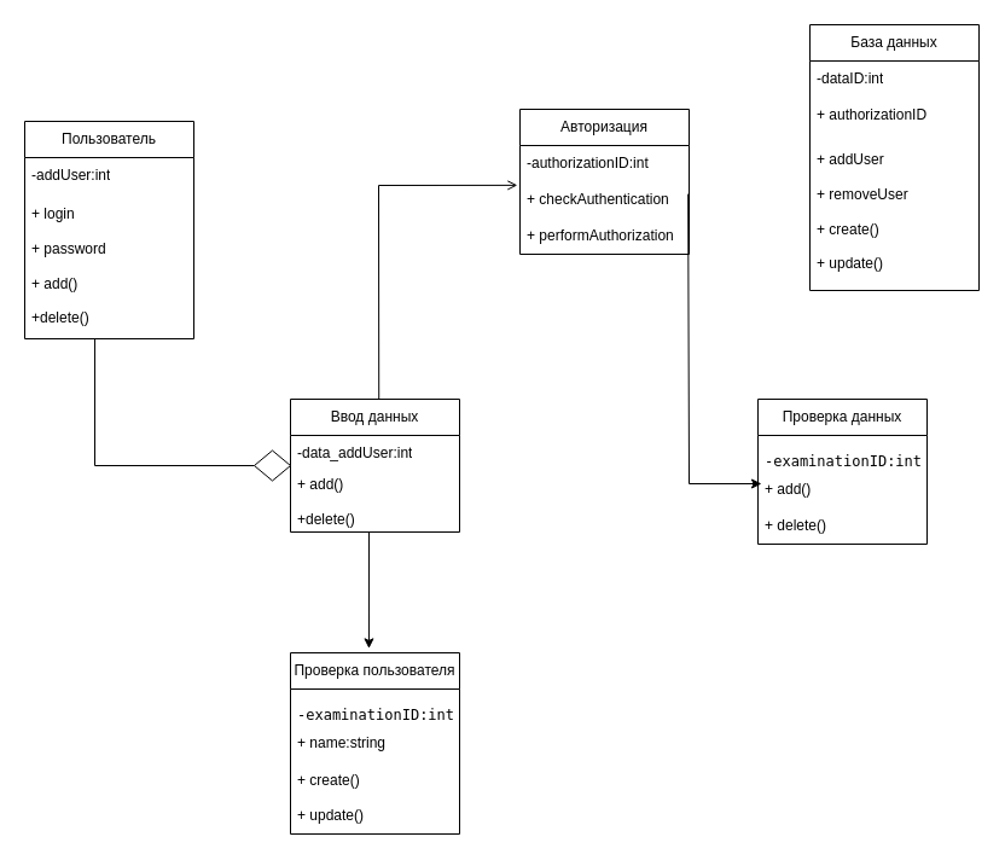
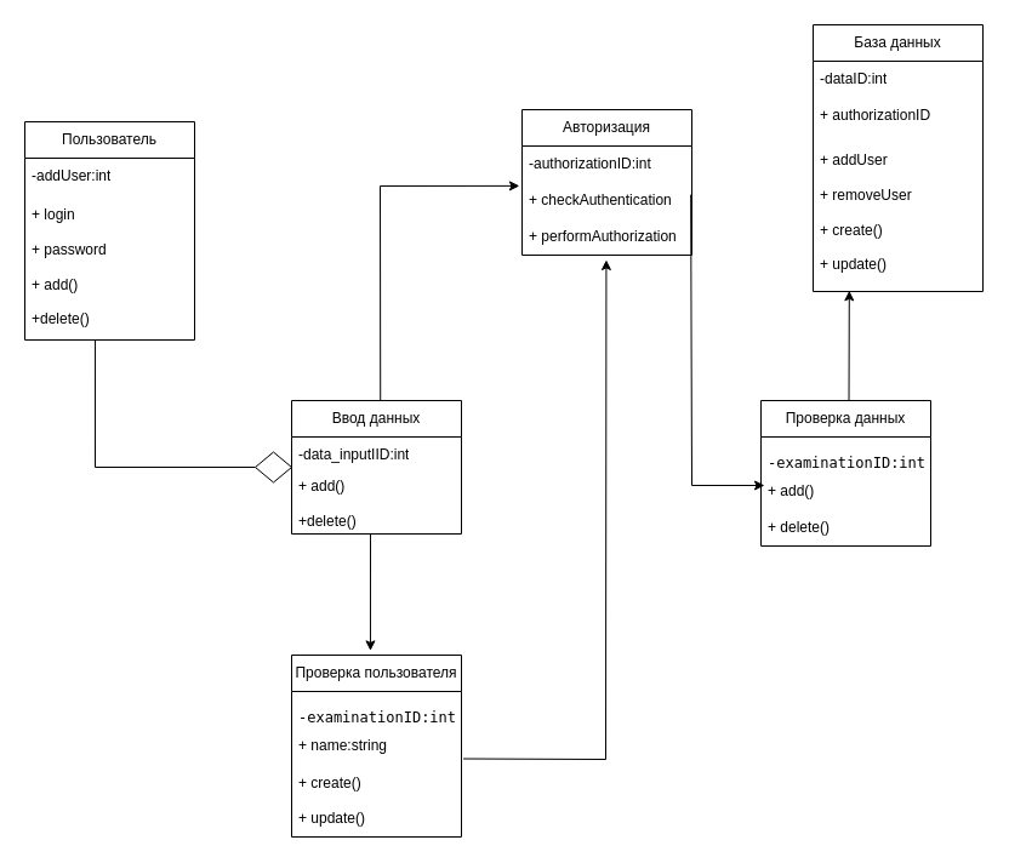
  <mxCell id="0" />
  <mxCell id="1" parent="0" />
  <mxCell id="2" value="Пользователь" style="swimlane;fontStyle=0;childLayout=stackLayout;horizontal=1;startSize=30;horizontalStack=0;resizeParent=1;resizeParentMax=0;resizeLast=0;collapsible=1;marginBottom=0;whiteSpace=wrap;html=1;" vertex="1" parent="1"><mxGeometry x="20" y="100" width="140" height="180" as="geometry" /></mxCell>
  <mxCell id="3" value="-addUser:int" style="text;strokeColor=none;fillColor=none;align=left;verticalAlign=middle;spacingLeft=4;spacingRight=4;overflow=hidden;points=[[0,0.5],[1,0.5]];portConstraint=eastwest;rotatable=0;whiteSpace=wrap;html=1;" vertex="1" parent="2"><mxGeometry y="30" width="140" height="30" as="geometry" /></mxCell>
  <mxCell id="4" value="&lt;div&gt;+ login&lt;/div&gt;&lt;div&gt;&lt;br&gt;&lt;/div&gt;&lt;div&gt;+ password&lt;/div&gt;&lt;div&gt;&lt;br&gt;&lt;/div&gt;&lt;div&gt;+ add()&lt;/div&gt;&lt;div&gt;&lt;br&gt;&lt;/div&gt;&lt;div&gt;+delete() &lt;br&gt;&lt;/div&gt;" style="text;strokeColor=none;fillColor=none;align=left;verticalAlign=middle;spacingLeft=4;spacingRight=4;overflow=hidden;points=[[0,0.5],[1,0.5]];portConstraint=eastwest;rotatable=0;whiteSpace=wrap;html=1;" vertex="1" parent="2"><mxGeometry y="60" width="140" height="120" as="geometry" /></mxCell>
  <mxCell id="5" value="Авторизация" style="swimlane;fontStyle=0;childLayout=stackLayout;horizontal=1;startSize=30;horizontalStack=0;resizeParent=1;resizeParentMax=0;resizeLast=0;collapsible=1;marginBottom=0;whiteSpace=wrap;html=1;" vertex="1" parent="1"><mxGeometry x="430" y="90" width="140" height="120" as="geometry" /></mxCell>
  <mxCell id="6" value="-authorizationID:int" style="text;strokeColor=none;fillColor=none;align=left;verticalAlign=middle;spacingLeft=4;spacingRight=4;overflow=hidden;points=[[0,0.5],[1,0.5]];portConstraint=eastwest;rotatable=0;whiteSpace=wrap;html=1;" vertex="1" parent="5"><mxGeometry y="30" width="140" height="30" as="geometry" /></mxCell>
  <mxCell id="7" value="+ checkAuthentication" style="text;strokeColor=none;fillColor=none;align=left;verticalAlign=middle;spacingLeft=4;spacingRight=4;overflow=hidden;points=[[0,0.5],[1,0.5]];portConstraint=eastwest;rotatable=0;whiteSpace=wrap;html=1;" vertex="1" parent="5"><mxGeometry y="60" width="140" height="30" as="geometry" /></mxCell>
  <mxCell id="8" value="+ performAuthorization" style="text;strokeColor=none;fillColor=none;align=left;verticalAlign=middle;spacingLeft=4;spacingRight=4;overflow=hidden;points=[[0,0.5],[1,0.5]];portConstraint=eastwest;rotatable=0;whiteSpace=wrap;html=1;" vertex="1" parent="5"><mxGeometry y="90" width="140" height="30" as="geometry" /></mxCell>
  <mxCell id="9" value="База данных" style="swimlane;fontStyle=0;childLayout=stackLayout;horizontal=1;startSize=30;horizontalStack=0;resizeParent=1;resizeParentMax=0;resizeLast=0;collapsible=1;marginBottom=0;whiteSpace=wrap;html=1;" vertex="1" parent="1"><mxGeometry x="670" y="20" width="140" height="220" as="geometry" /></mxCell>
  <mxCell id="10" value="-dataID:int" style="text;strokeColor=none;fillColor=none;align=left;verticalAlign=middle;spacingLeft=4;spacingRight=4;overflow=hidden;points=[[0,0.5],[1,0.5]];portConstraint=eastwest;rotatable=0;whiteSpace=wrap;html=1;" vertex="1" parent="9"><mxGeometry y="30" width="140" height="30" as="geometry" /></mxCell>
  <mxCell id="11" value="+ authorizationID" style="text;strokeColor=none;fillColor=none;align=left;verticalAlign=middle;spacingLeft=4;spacingRight=4;overflow=hidden;points=[[0,0.5],[1,0.5]];portConstraint=eastwest;rotatable=0;whiteSpace=wrap;html=1;" vertex="1" parent="9"><mxGeometry y="60" width="140" height="30" as="geometry" /></mxCell>
  <mxCell id="12" value="&lt;div&gt;+ addUser&lt;/div&gt;&lt;div&gt;&lt;br&gt;&lt;/div&gt;&lt;div&gt;+ removeUser&lt;/div&gt;&lt;div&gt;&lt;br&gt;&lt;/div&gt;&lt;div&gt;+ create()&lt;/div&gt;&lt;div&gt;&lt;br&gt;&lt;/div&gt;&lt;div&gt;+ update()&lt;br&gt;&lt;/div&gt;" style="text;strokeColor=none;fillColor=none;align=left;verticalAlign=middle;spacingLeft=4;spacingRight=4;overflow=hidden;points=[[0,0.5],[1,0.5]];portConstraint=eastwest;rotatable=0;whiteSpace=wrap;html=1;" vertex="1" parent="9"><mxGeometry y="90" width="140" height="130" as="geometry" /></mxCell>
  <mxCell id="13" value="Ввод данных" style="swimlane;fontStyle=0;childLayout=stackLayout;horizontal=1;startSize=30;horizontalStack=0;resizeParent=1;resizeParentMax=0;resizeLast=0;collapsible=1;marginBottom=0;whiteSpace=wrap;html=1;" vertex="1" parent="1"><mxGeometry x="240" y="330" width="140" height="110" as="geometry" /></mxCell>
- <mxCell id="14" value="-data_addUser:int" style="text;strokeColor=none;fillColor=none;align=left;verticalAlign=middle;spacingLeft=4;spacingRight=4;overflow=hidden;points=[[0,0.5],[1,0.5]];portConstraint=eastwest;rotatable=0;whiteSpace=wrap;html=1;" vertex="1" parent="13"><mxGeometry y="30" width="140" height="30" as="geometry" /></mxCell>
+ <mxCell id="14" value="-data_inputIID:int" style="text;strokeColor=none;fillColor=none;align=left;verticalAlign=middle;spacingLeft=4;spacingRight=4;overflow=hidden;points=[[0,0.5],[1,0.5]];portConstraint=eastwest;rotatable=0;whiteSpace=wrap;html=1;" vertex="1" parent="13"><mxGeometry y="30" width="140" height="30" as="geometry" /></mxCell>
  <mxCell id="15" value="&lt;div&gt;+ add()&lt;/div&gt;&lt;div&gt;&lt;br&gt;&lt;/div&gt;&lt;div&gt;+delete() &lt;br&gt;&lt;/div&gt;" style="text;strokeColor=none;fillColor=none;align=left;verticalAlign=middle;spacingLeft=4;spacingRight=4;overflow=hidden;points=[[0,0.5],[1,0.5]];portConstraint=eastwest;rotatable=0;whiteSpace=wrap;html=1;" vertex="1" parent="13"><mxGeometry y="60" width="140" height="50" as="geometry" /></mxCell>
  <mxCell id="16" value="Проверка данных" style="swimlane;fontStyle=0;childLayout=stackLayout;horizontal=1;startSize=30;horizontalStack=0;resizeParent=1;resizeParentMax=0;resizeLast=0;collapsible=1;marginBottom=0;whiteSpace=wrap;html=1;" vertex="1" parent="1"><mxGeometry x="627" y="330" width="140" height="120" as="geometry" /></mxCell>
  <mxCell id="17" value="&lt;pre dir=&quot;ltr&quot; style=&quot;text-align:left&quot; id=&quot;tw-target-text&quot; data-placeholder=&quot;Перевод&quot; class=&quot;tw-data-text tw-text-large tw-ta&quot;&gt;-examinationID:int&lt;/pre&gt;" style="text;strokeColor=none;fillColor=none;align=left;verticalAlign=middle;spacingLeft=4;spacingRight=4;overflow=hidden;points=[[0,0.5],[1,0.5]];portConstraint=eastwest;rotatable=0;whiteSpace=wrap;html=1;" vertex="1" parent="16"><mxGeometry y="30" width="140" height="30" as="geometry" /></mxCell>
  <mxCell id="18" value="+ add()" style="text;strokeColor=none;fillColor=none;align=left;verticalAlign=middle;spacingLeft=4;spacingRight=4;overflow=hidden;points=[[0,0.5],[1,0.5]];portConstraint=eastwest;rotatable=0;whiteSpace=wrap;html=1;" vertex="1" parent="16"><mxGeometry y="60" width="140" height="30" as="geometry" /></mxCell>
  <mxCell id="19" value="+ delete()" style="text;strokeColor=none;fillColor=none;align=left;verticalAlign=middle;spacingLeft=4;spacingRight=4;overflow=hidden;points=[[0,0.5],[1,0.5]];portConstraint=eastwest;rotatable=0;whiteSpace=wrap;html=1;" vertex="1" parent="16"><mxGeometry y="90" width="140" height="30" as="geometry" /></mxCell>
  <mxCell id="20" value="Проверка пользователя" style="swimlane;fontStyle=0;childLayout=stackLayout;horizontal=1;startSize=30;horizontalStack=0;resizeParent=1;resizeParentMax=0;resizeLast=0;collapsible=1;marginBottom=0;whiteSpace=wrap;html=1;" vertex="1" parent="1"><mxGeometry x="240" y="540" width="140" height="150" as="geometry" /></mxCell>
  <mxCell id="21" value="&lt;pre dir=&quot;ltr&quot; style=&quot;text-align:left&quot; id=&quot;tw-target-text&quot; data-placeholder=&quot;Перевод&quot; class=&quot;tw-data-text tw-text-large tw-ta&quot;&gt;-examinationID:int&lt;/pre&gt;" style="text;strokeColor=none;fillColor=none;align=left;verticalAlign=middle;spacingLeft=4;spacingRight=4;overflow=hidden;points=[[0,0.5],[1,0.5]];portConstraint=eastwest;rotatable=0;whiteSpace=wrap;html=1;" vertex="1" parent="20"><mxGeometry y="30" width="140" height="30" as="geometry" /></mxCell>
  <mxCell id="22" value="+ name:string" style="text;strokeColor=none;fillColor=none;align=left;verticalAlign=middle;spacingLeft=4;spacingRight=4;overflow=hidden;points=[[0,0.5],[1,0.5]];portConstraint=eastwest;rotatable=0;whiteSpace=wrap;html=1;" vertex="1" parent="20"><mxGeometry y="60" width="140" height="30" as="geometry" /></mxCell>
  <mxCell id="23" value="&lt;div&gt;+ create()&lt;/div&gt;&lt;div&gt;&lt;br&gt;&lt;/div&gt;&lt;div&gt;+ update()&lt;br&gt;&lt;/div&gt;" style="text;strokeColor=none;fillColor=none;align=left;verticalAlign=middle;spacingLeft=4;spacingRight=4;overflow=hidden;points=[[0,0.5],[1,0.5]];portConstraint=eastwest;rotatable=0;whiteSpace=wrap;html=1;" vertex="1" parent="20"><mxGeometry y="90" width="140" height="60" as="geometry" /></mxCell>
  <mxCell id="24" value="" style="rhombus;whiteSpace=wrap;html=1;" vertex="1" parent="1"><mxGeometry x="210" y="372.5" width="30" height="25" as="geometry" /></mxCell>
  <mxCell id="25" value="" style="endArrow=none;html=1;rounded=0;entryX=0.486;entryY=1.042;entryDx=0;entryDy=0;entryPerimeter=0;exitX=0;exitY=0.5;exitDx=0;exitDy=0;" edge="1" parent="1" source="24"><mxGeometry width="50" height="50" relative="1" as="geometry"><mxPoint x="320" y="314.96" as="sourcePoint" /><mxPoint x="78.04" y="280" as="targetPoint" /><Array as="points"><mxPoint x="78" y="385" /></Array></mxGeometry></mxCell>
  <mxCell id="26" value="" style="endArrow=classic;html=1;rounded=0;entryX=0.464;entryY=-0.024;entryDx=0;entryDy=0;entryPerimeter=0;" edge="1" parent="1" target="20"><mxGeometry width="50" height="50" relative="1" as="geometry"><mxPoint x="305" y="440" as="sourcePoint" /><mxPoint x="360" y="300" as="targetPoint" /></mxGeometry></mxCell>
- <mxCell id="27" value="" style="endArrow=open;html=1;rounded=0;entryX=-0.015;entryY=0.096;entryDx=0;entryDy=0;entryPerimeter=0;exitX=0.523;exitY=0;exitDx=0;exitDy=0;exitPerimeter=0;" edge="1" parent="1" source="13" target="7"><mxGeometry width="50" height="50" relative="1" as="geometry"><mxPoint x="310" y="350" as="sourcePoint" /><mxPoint x="360" y="300" as="targetPoint" /><Array as="points"><mxPoint x="313" y="153" /></Array></mxGeometry></mxCell>
+ <mxCell id="27" value="" style="endArrow=classic;html=1;rounded=0;entryX=-0.015;entryY=0.096;entryDx=0;entryDy=0;entryPerimeter=0;exitX=0.523;exitY=0;exitDx=0;exitDy=0;exitPerimeter=0;" edge="1" parent="1" source="13" target="7"><mxGeometry width="50" height="50" relative="1" as="geometry"><mxPoint x="310" y="350" as="sourcePoint" /><mxPoint x="360" y="300" as="targetPoint" /><Array as="points"><mxPoint x="313" y="153" /></Array></mxGeometry></mxCell>
+ <mxCell id="28" value="" style="endArrow=classic;html=1;rounded=0;entryX=0.213;entryY=0.995;entryDx=0;entryDy=0;entryPerimeter=0;exitX=0.518;exitY=0.002;exitDx=0;exitDy=0;exitPerimeter=0;" edge="1" parent="1" source="16" target="12"><mxGeometry width="50" height="50" relative="1" as="geometry"><mxPoint x="330" y="390" as="sourcePoint" /><mxPoint x="380" y="340" as="targetPoint" /></mxGeometry></mxCell>
+ <mxCell id="29" value="" style="endArrow=classic;html=1;rounded=0;entryX=0.496;entryY=1.132;entryDx=0;entryDy=0;entryPerimeter=0;exitX=1.011;exitY=-0.075;exitDx=0;exitDy=0;exitPerimeter=0;" edge="1" parent="1" source="23" target="8"><mxGeometry width="50" height="50" relative="1" as="geometry"><mxPoint x="330" y="390" as="sourcePoint" /><mxPoint x="380" y="340" as="targetPoint" /><Array as="points"><mxPoint x="499" y="626" /></Array></mxGeometry></mxCell>
  <mxCell id="30" value="" style="endArrow=classic;html=1;rounded=0;exitX=0.994;exitY=0.337;exitDx=0;exitDy=0;exitPerimeter=0;" edge="1" parent="1" source="7"><mxGeometry width="50" height="50" relative="1" as="geometry"><mxPoint x="550" y="310" as="sourcePoint" /><mxPoint x="630" y="400" as="targetPoint" /><Array as="points"><mxPoint x="570" y="400" /></Array></mxGeometry></mxCell>
